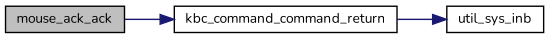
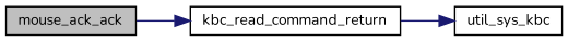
  digraph {
    fontname=Nunito
    rankdir=LR
    node [color=black fillcolor=white fontname=Nunito fontsize=10 shape=record style=filled]
    edge [color=midnightblue fontname=Nunito fontsize=10 labelfontname=Helvetica labelfontsize=10 style=solid]
    n1 [fillcolor=grey75 fontcolor=black height=0.2 label=mouse_ack_ack width=0.4]
-   n2 [height=0.2 label=kbc_command_command_return width=0.4]
-   n3 [height=0.2 label=util_sys_inb width=0.4]
+   n2 [height=0.2 label=kbc_read_command_return width=0.4]
+   n3 [height=0.2 label=util_sys_kbc width=0.4]
    n1 -> n2
    n2 -> n3
  }
